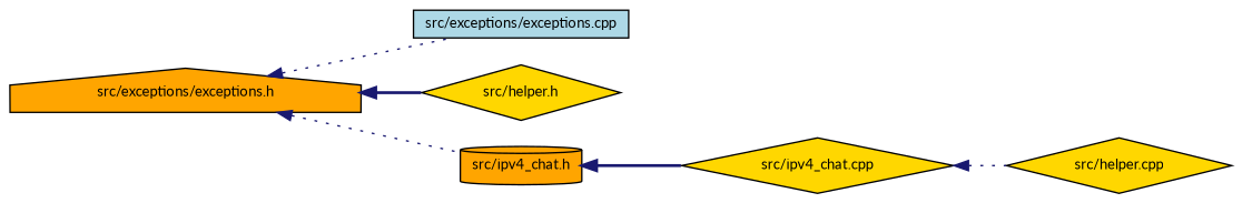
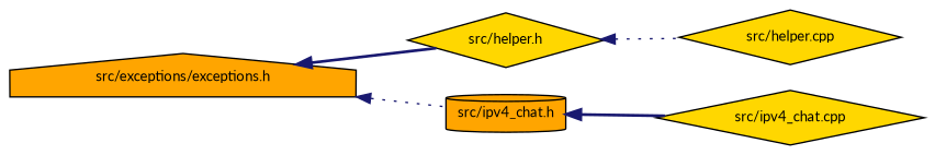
  digraph {
    fontname=Lato
    rankdir=LR
    node [color=black fillcolor=gold fontname=Lato fontsize=10 shape=diamond style=filled]
    edge [color=midnightblue dir=back fontname=Lato fontsize=10 labelfontname=Helvetica labelfontsize=10 style=dotted]
    n1 [fillcolor=orange fontcolor=black height=0.2 label="src/exceptions/exceptions.h" shape=house width=0.4]
-   n2 [fillcolor=lightblue height=0.2 label="src/exceptions/exceptions.cpp" shape=box width=0.4]
    n3 [height=0.2 label="src/helper.h" width=0.4]
    n4 [fillcolor=orange height=0.2 label="src/ipv4_chat.h" shape=cylinder width=0.4]
    n5 [height=0.2 label="src/helper.cpp" width=0.4]
    n6 [height=0.2 label="src/ipv4_chat.cpp" width=0.4]
-   n1 -> n2
    n1 -> n3 [style=bold]
    n1 -> n4
-   n6 -> n5
+   n3 -> n5
    n4 -> n6 [style=bold]
  }
